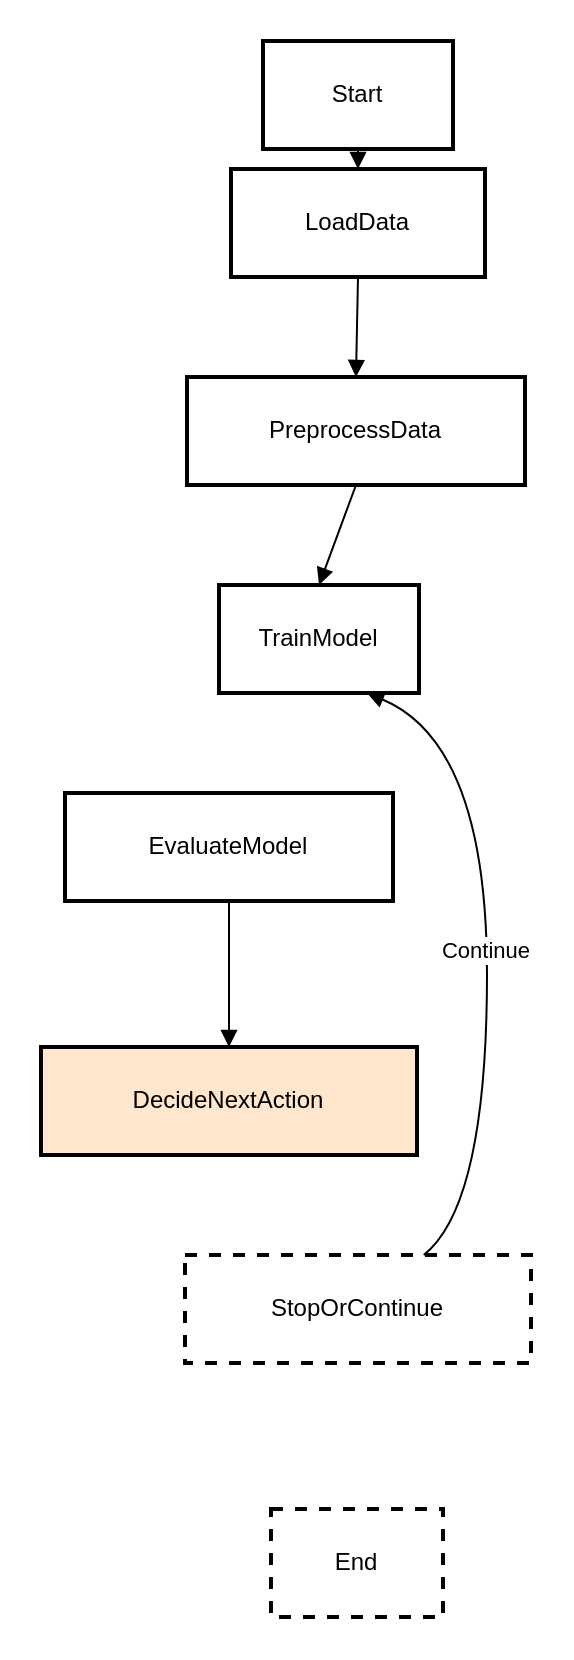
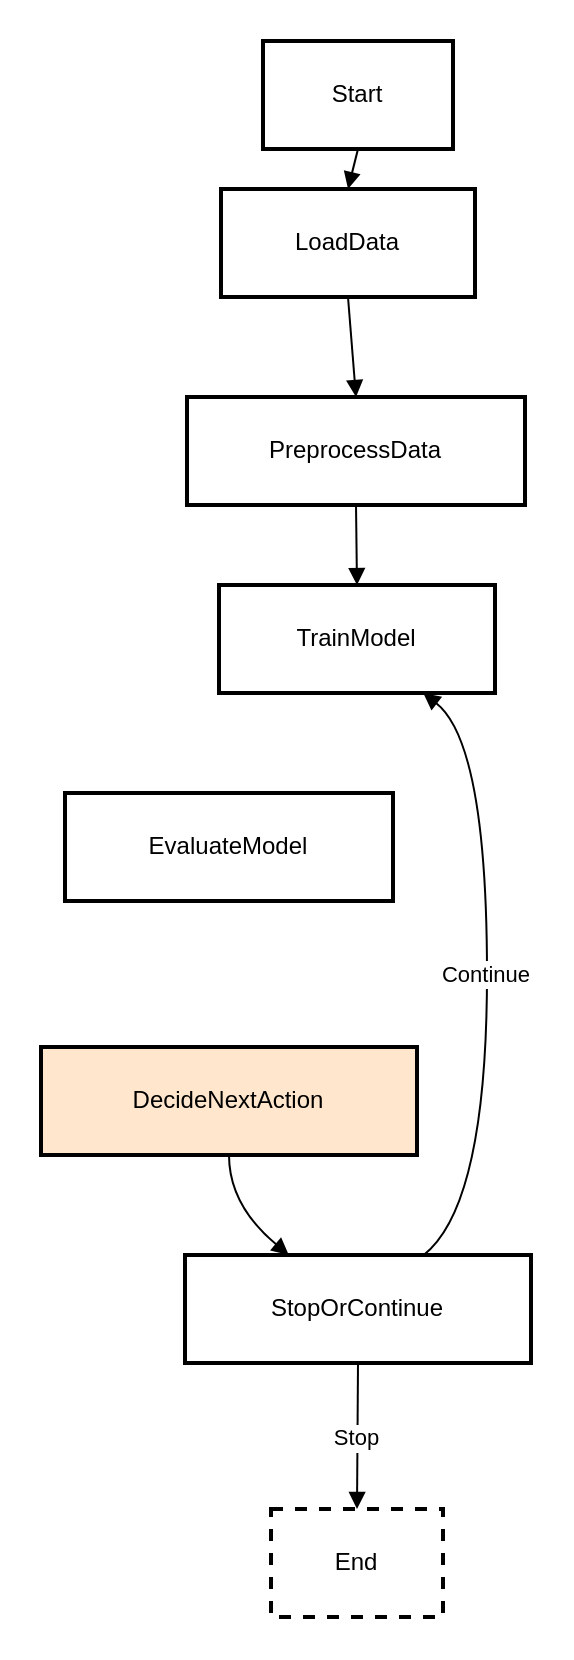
  <mxCell id="0" />
  <mxCell id="1" parent="0" />
  <mxCell id="2" value="Start" style="whiteSpace=wrap;strokeWidth=2;" vertex="1" parent="1"><mxGeometry x="131" y="20" width="95" height="54" as="geometry" /></mxCell>
- <mxCell id="3" value="LoadData" style="whiteSpace=wrap;strokeWidth=2;" vertex="1" parent="1"><mxGeometry x="115" y="84" width="127" height="54" as="geometry" /></mxCell>
- <mxCell id="4" value="PreprocessData" style="whiteSpace=wrap;strokeWidth=2;" vertex="1" parent="1"><mxGeometry x="93" y="188" width="169" height="54" as="geometry" /></mxCell>
- <mxCell id="5" value="TrainModel" style="whiteSpace=wrap;strokeWidth=2;" vertex="1" parent="1"><mxGeometry x="109" y="292" width="100" height="54" as="geometry" /></mxCell>
+ <mxCell id="3" value="LoadData" style="whiteSpace=wrap;strokeWidth=2;" vertex="1" parent="1"><mxGeometry x="110" y="94" width="127" height="54" as="geometry" /></mxCell>
+ <mxCell id="4" value="PreprocessData" style="whiteSpace=wrap;strokeWidth=2;" vertex="1" parent="1"><mxGeometry x="93" y="198" width="169" height="54" as="geometry" /></mxCell>
+ <mxCell id="5" value="TrainModel" style="whiteSpace=wrap;strokeWidth=2;" vertex="1" parent="1"><mxGeometry x="109" y="292" width="138" height="54" as="geometry" /></mxCell>
  <mxCell id="6" value="EvaluateModel" style="whiteSpace=wrap;strokeWidth=2;" vertex="1" parent="1"><mxGeometry x="32" y="396" width="164" height="54" as="geometry" /></mxCell>
  <mxCell id="7" value="DecideNextAction" style="whiteSpace=wrap;strokeWidth=2;fillColor=#ffe6cc;" vertex="1" parent="1"><mxGeometry x="20" y="523" width="188" height="54" as="geometry" /></mxCell>
- <mxCell id="8" value="StopOrContinue" style="whiteSpace=wrap;strokeWidth=2;dashed=1;" vertex="1" parent="1"><mxGeometry x="92" y="627" width="173" height="54" as="geometry" /></mxCell>
+ <mxCell id="8" value="StopOrContinue" style="whiteSpace=wrap;strokeWidth=2;" vertex="1" parent="1"><mxGeometry x="92" y="627" width="173" height="54" as="geometry" /></mxCell>
  <mxCell id="9" value="End" style="whiteSpace=wrap;strokeWidth=2;dashed=1;" vertex="1" parent="1"><mxGeometry x="135" y="754" width="86" height="54" as="geometry" /></mxCell>
  <mxCell id="10" value="" style="curved=1;startArrow=none;endArrow=block;exitX=0.5;exitY=1;entryX=0.5;entryY=0;" edge="1" parent="1" source="2" target="3"><mxGeometry relative="1" as="geometry"><Array as="points" /></mxGeometry></mxCell>
  <mxCell id="11" value="" style="curved=1;startArrow=none;endArrow=block;exitX=0.5;exitY=1;entryX=0.5;entryY=0;" edge="1" parent="1" source="3" target="4"><mxGeometry relative="1" as="geometry"><Array as="points" /></mxGeometry></mxCell>
  <mxCell id="12" value="" style="curved=1;startArrow=none;endArrow=block;exitX=0.5;exitY=1;entryX=0.5;entryY=0;" edge="1" parent="1" source="4" target="5"><mxGeometry relative="1" as="geometry"><Array as="points" /></mxGeometry></mxCell>
- <mxCell id="13" value="" style="curved=1;startArrow=none;endArrow=block;exitX=0.5;exitY=1;entryX=0.5;entryY=0;" edge="1" parent="1" source="6" target="7"><mxGeometry relative="1" as="geometry"><Array as="points" /></mxGeometry></mxCell>
+ <mxCell id="14" value="" style="curved=1;startArrow=none;endArrow=block;exitX=0.5;exitY=1;entryX=0.3;entryY=0;" edge="1" parent="1" source="7" target="8"><mxGeometry relative="1" as="geometry"><Array as="points"><mxPoint x="114" y="602" /></Array></mxGeometry></mxCell>
+ <mxCell id="15" value="Stop" style="curved=1;startArrow=none;endArrow=block;exitX=0.5;exitY=1;entryX=0.5;entryY=0;" edge="1" parent="1" source="8" target="9"><mxGeometry relative="1" as="geometry"><Array as="points" /></mxGeometry></mxCell>
  <mxCell id="16" value="Continue" style="curved=1;startArrow=none;endArrow=block;exitX=0.69;exitY=0;entryX=0.74;entryY=1;" edge="1" parent="1" source="8" target="5"><mxGeometry relative="1" as="geometry"><Array as="points"><mxPoint x="243" y="602" /><mxPoint x="243" y="371" /></Array></mxGeometry></mxCell>
